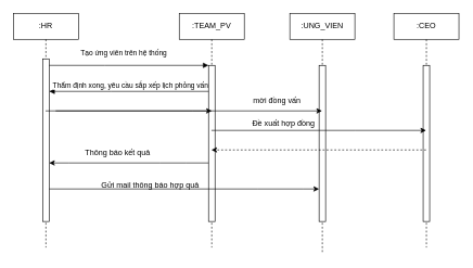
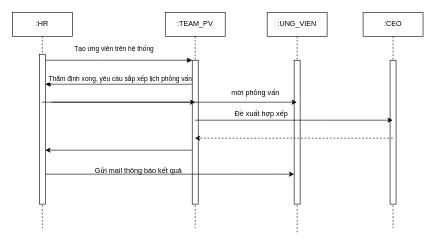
  <mxCell id="0" />
  <mxCell id="1" parent="0" />
  <mxCell id="2" value=":HR" style="shape=umlLifeline;perimeter=lifelinePerimeter;whiteSpace=wrap;html=1;container=0;dropTarget=0;collapsible=0;recursiveResize=0;outlineConnect=0;portConstraint=eastwest;newEdgeStyle={&quot;edgeStyle&quot;:&quot;elbowEdgeStyle&quot;,&quot;elbow&quot;:&quot;vertical&quot;,&quot;curved&quot;:0,&quot;rounded&quot;:0};" parent="1" vertex="1"><mxGeometry x="20" y="20" width="100" height="360" as="geometry" /></mxCell>
  <mxCell id="3" value="" style="html=1;points=[];perimeter=orthogonalPerimeter;outlineConnect=0;targetShapes=umlLifeline;portConstraint=eastwest;newEdgeStyle={&quot;edgeStyle&quot;:&quot;elbowEdgeStyle&quot;,&quot;elbow&quot;:&quot;vertical&quot;,&quot;curved&quot;:0,&quot;rounded&quot;:0};" parent="2" vertex="1"><mxGeometry x="45" y="70" width="10" height="250" as="geometry" /></mxCell>
  <mxCell id="4" value="Tạo ứng viên trên hệ thống&amp;nbsp;" style="html=1;verticalAlign=bottom;endArrow=block;edgeStyle=elbowEdgeStyle;elbow=vertical;curved=0;rounded=0;" parent="1" source="3" target="7" edge="1"><mxGeometry x="-0.054" y="10" relative="1" as="geometry"><mxPoint x="175" y="110" as="sourcePoint" /><Array as="points"><mxPoint x="160" y="100" /></Array><mxPoint x="245" y="100" as="targetPoint" /><mxPoint as="offset" /></mxGeometry></mxCell>
  <mxCell id="5" value="Thẩm định xong, yêu cầu sắp xếp lịch phỏng vấn" style="html=1;verticalAlign=bottom;endArrow=block;edgeStyle=elbowEdgeStyle;elbow=vertical;curved=0;rounded=0;" parent="1" source="6" target="3" edge="1"><mxGeometry relative="1" as="geometry"><mxPoint x="245" y="140" as="sourcePoint" /><Array as="points"><mxPoint x="170" y="140" /></Array><mxPoint x="80" y="140" as="targetPoint" /></mxGeometry></mxCell>
  <mxCell id="6" value=":TEAM_PV" style="shape=umlLifeline;perimeter=lifelinePerimeter;whiteSpace=wrap;html=1;container=0;dropTarget=0;collapsible=0;recursiveResize=0;outlineConnect=0;portConstraint=eastwest;newEdgeStyle={&quot;edgeStyle&quot;:&quot;elbowEdgeStyle&quot;,&quot;elbow&quot;:&quot;vertical&quot;,&quot;curved&quot;:0,&quot;rounded&quot;:0};" vertex="1" parent="1"><mxGeometry x="275" y="20" width="100" height="360" as="geometry" /></mxCell>
  <mxCell id="7" value="" style="html=1;points=[];perimeter=orthogonalPerimeter;outlineConnect=0;targetShapes=umlLifeline;portConstraint=eastwest;newEdgeStyle={&quot;edgeStyle&quot;:&quot;elbowEdgeStyle&quot;,&quot;elbow&quot;:&quot;vertical&quot;,&quot;curved&quot;:0,&quot;rounded&quot;:0};" vertex="1" parent="6"><mxGeometry x="45" y="80" width="10" height="240" as="geometry" /></mxCell>
  <mxCell id="8" value=":UNG_VIEN" style="shape=umlLifeline;perimeter=lifelinePerimeter;whiteSpace=wrap;html=1;container=0;dropTarget=0;collapsible=0;recursiveResize=0;outlineConnect=0;portConstraint=eastwest;newEdgeStyle={&quot;edgeStyle&quot;:&quot;elbowEdgeStyle&quot;,&quot;elbow&quot;:&quot;vertical&quot;,&quot;curved&quot;:0,&quot;rounded&quot;:0};" vertex="1" parent="1"><mxGeometry x="445" y="20" width="100" height="370" as="geometry" /></mxCell>
  <mxCell id="9" value="" style="html=1;points=[];perimeter=orthogonalPerimeter;outlineConnect=0;targetShapes=umlLifeline;portConstraint=eastwest;newEdgeStyle={&quot;edgeStyle&quot;:&quot;elbowEdgeStyle&quot;,&quot;elbow&quot;:&quot;vertical&quot;,&quot;curved&quot;:0,&quot;rounded&quot;:0};" vertex="1" parent="8"><mxGeometry x="45" y="80" width="10" height="240" as="geometry" /></mxCell>
  <mxCell id="10" value="" style="endArrow=classic;html=1;rounded=0;" edge="1" parent="1" source="2" target="8"><mxGeometry width="50" height="50" relative="1" as="geometry"><mxPoint x="85" y="170" as="sourcePoint" /><mxPoint x="355" y="180" as="targetPoint" /><Array as="points"><mxPoint x="295" y="170" /></Array></mxGeometry></mxCell>
- <mxCell id="11" value="mời đồng vấn" style="text;html=1;align=center;verticalAlign=middle;resizable=0;points=[];autosize=1;strokeColor=none;fillColor=none;" vertex="1" parent="1"><mxGeometry x="375" y="140" width="100" height="30" as="geometry" /></mxCell>
+ <mxCell id="11" value="mời phỏng vấn" style="text;html=1;align=center;verticalAlign=middle;resizable=0;points=[];autosize=1;strokeColor=none;fillColor=none;" vertex="1" parent="1"><mxGeometry x="375" y="140" width="100" height="30" as="geometry" /></mxCell>
  <mxCell id="12" value="" style="endArrow=classic;html=1;rounded=0;" edge="1" parent="1"><mxGeometry width="50" height="50" relative="1" as="geometry"><mxPoint x="85" y="170" as="sourcePoint" /><mxPoint x="325" y="170" as="targetPoint" /></mxGeometry></mxCell>
  <mxCell id="13" value="" style="endArrow=classic;html=1;rounded=0;" edge="1" parent="1" source="7" target="3"><mxGeometry width="50" height="50" relative="1" as="geometry"><mxPoint x="445" y="200" as="sourcePoint" /><mxPoint x="495" y="150" as="targetPoint" /><Array as="points"><mxPoint x="285" y="250" /><mxPoint x="245" y="250" /><mxPoint x="105" y="250" /></Array></mxGeometry></mxCell>
- <mxCell id="14" value="Thông báo kết quả" style="text;html=1;align=center;verticalAlign=middle;resizable=0;points=[];autosize=1;strokeColor=none;fillColor=none;" vertex="1" parent="1"><mxGeometry x="120" y="220" width="120" height="30" as="geometry" /></mxCell>
  <mxCell id="15" value="" style="endArrow=classic;html=1;rounded=0;" edge="1" parent="1" source="3" target="9"><mxGeometry width="50" height="50" relative="1" as="geometry"><mxPoint x="445" y="200" as="sourcePoint" /><mxPoint x="495" y="150" as="targetPoint" /><Array as="points"><mxPoint x="235" y="290" /><mxPoint x="395" y="290" /><mxPoint x="465" y="290" /></Array></mxGeometry></mxCell>
  <mxCell id="16" value=":CEO" style="shape=umlLifeline;perimeter=lifelinePerimeter;whiteSpace=wrap;html=1;container=0;dropTarget=0;collapsible=0;recursiveResize=0;outlineConnect=0;portConstraint=eastwest;newEdgeStyle={&quot;edgeStyle&quot;:&quot;elbowEdgeStyle&quot;,&quot;elbow&quot;:&quot;vertical&quot;,&quot;curved&quot;:0,&quot;rounded&quot;:0};" vertex="1" parent="1"><mxGeometry x="605" y="20" width="100" height="360" as="geometry" /></mxCell>
  <mxCell id="17" value="" style="html=1;points=[];perimeter=orthogonalPerimeter;outlineConnect=0;targetShapes=umlLifeline;portConstraint=eastwest;newEdgeStyle={&quot;edgeStyle&quot;:&quot;elbowEdgeStyle&quot;,&quot;elbow&quot;:&quot;vertical&quot;,&quot;curved&quot;:0,&quot;rounded&quot;:0};" vertex="1" parent="16"><mxGeometry x="45" y="80" width="10" height="240" as="geometry" /></mxCell>
  <mxCell id="18" value="" style="endArrow=classic;html=1;rounded=0;" edge="1" parent="1" source="6" target="16"><mxGeometry width="50" height="50" relative="1" as="geometry"><mxPoint x="445" y="200" as="sourcePoint" /><mxPoint x="495" y="150" as="targetPoint" /><Array as="points"><mxPoint x="545" y="200" /></Array></mxGeometry></mxCell>
- <mxCell id="19" value="Đề xuất hợp đồng" style="text;html=1;align=center;verticalAlign=middle;resizable=0;points=[];autosize=1;strokeColor=none;fillColor=none;" vertex="1" parent="1"><mxGeometry x="375" y="175" width="120" height="30" as="geometry" /></mxCell>
+ <mxCell id="19" value="Đề xuất hợp xếp" style="text;html=1;align=center;verticalAlign=middle;resizable=0;points=[];autosize=1;strokeColor=none;fillColor=none;" vertex="1" parent="1"><mxGeometry x="375" y="175" width="120" height="30" as="geometry" /></mxCell>
  <mxCell id="20" value="" style="endArrow=classic;html=1;rounded=0;dashed=1;" edge="1" parent="1" source="16" target="6"><mxGeometry width="50" height="50" relative="1" as="geometry"><mxPoint x="445" y="200" as="sourcePoint" /><mxPoint x="505" y="150" as="targetPoint" /><Array as="points"><mxPoint x="575" y="230" /></Array></mxGeometry></mxCell>
- <mxCell id="21" value="Gửi mail thông báo hợp quả" style="text;html=1;align=center;verticalAlign=middle;resizable=0;points=[];autosize=1;strokeColor=none;fillColor=none;" vertex="1" parent="1"><mxGeometry x="145" y="270" width="170" height="30" as="geometry" /></mxCell>
+ <mxCell id="21" value="Gửi mail thông báo kết quả" style="text;html=1;align=center;verticalAlign=middle;resizable=0;points=[];autosize=1;strokeColor=none;fillColor=none;" vertex="1" parent="1"><mxGeometry x="145" y="270" width="170" height="30" as="geometry" /></mxCell>
